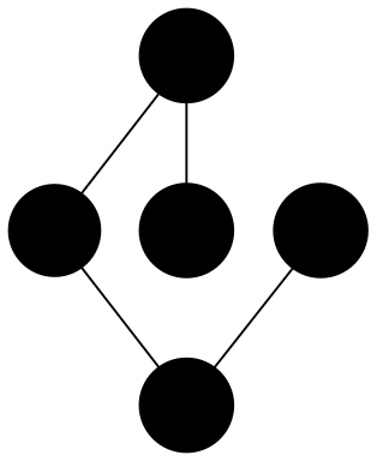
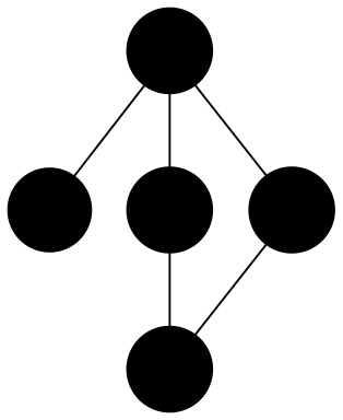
  digraph {
    fontname="Patrick Hand"
    node [fillcolor="Pн" fontname="Patrick Hand" margin=0.01 shape=circle style=filled]
    edge [dir=none fontname="Patrick Hand"]
    "Node 0"
    "Node 1"
    "Node 2"
    "Node 3"
    n5 [label="Node 7"]
    "Node 0" -> "Node 1"
    "Node 0" -> "Node 2"
-   "Node 1" -> n5
+   "Node 0" -> "Node 3"
+   "Node 2" -> n5
    "Node 3" -> n5
  }
